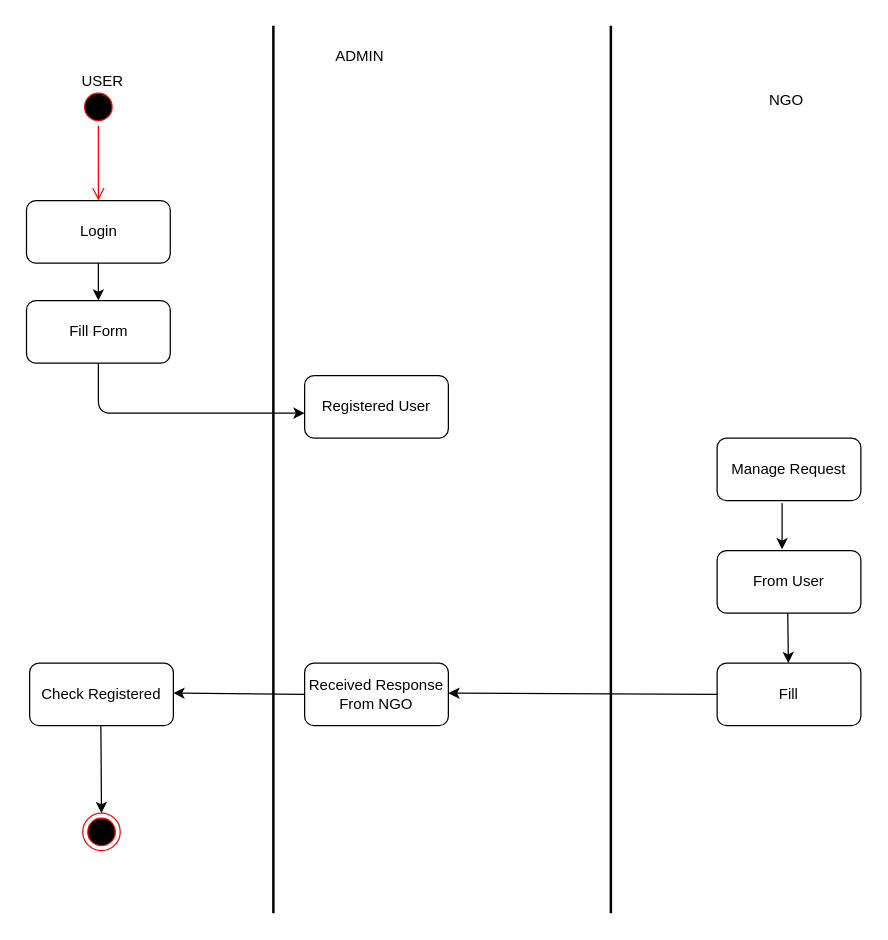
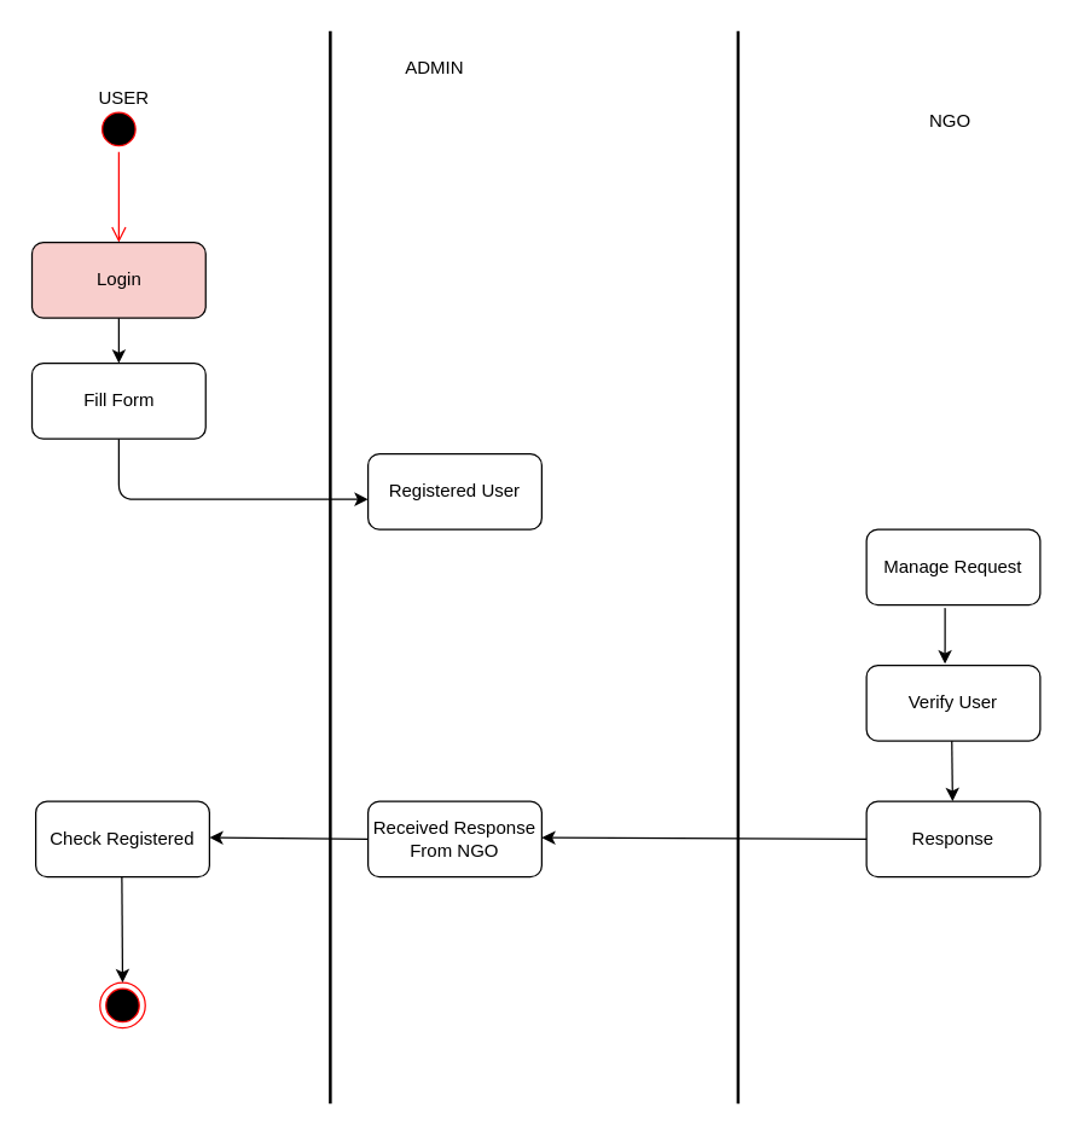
  <mxCell id="0" />
  <mxCell id="1" parent="0" />
  <mxCell id="2" value="" style="ellipse;html=1;shape=startState;fillColor=#000000;strokeColor=#ff0000;" vertex="1" parent="1"><mxGeometry x="63" y="70" width="30" height="30" as="geometry" /></mxCell>
  <mxCell id="3" value="" style="edgeStyle=orthogonalEdgeStyle;html=1;verticalAlign=bottom;endArrow=open;endSize=8;strokeColor=#ff0000;" edge="1" source="2" parent="1"><mxGeometry relative="1" as="geometry"><mxPoint x="78" y="160" as="targetPoint" /><Array as="points"><mxPoint x="78" y="160" /></Array></mxGeometry></mxCell>
  <mxCell id="4" value="USER&lt;br&gt;&lt;br&gt;" style="text;html=1;resizable=0;points=[];autosize=1;align=left;verticalAlign=top;spacingTop=-4;" vertex="1" parent="1"><mxGeometry x="63" y="55" width="50" height="30" as="geometry" /></mxCell>
- <mxCell id="5" value="Login" style="rounded=1;whiteSpace=wrap;html=1;" vertex="1" parent="1"><mxGeometry x="20.5" y="160" width="115" height="50" as="geometry" /></mxCell>
+ <mxCell id="5" value="Login" style="rounded=1;whiteSpace=wrap;html=1;fillColor=#f8cecc;" vertex="1" parent="1"><mxGeometry x="20.5" y="160" width="115" height="50" as="geometry" /></mxCell>
  <mxCell id="6" value="Fill Form" style="rounded=1;whiteSpace=wrap;html=1;" vertex="1" parent="1"><mxGeometry x="20.5" y="240" width="115" height="50" as="geometry" /></mxCell>
  <mxCell id="7" value="" style="endArrow=classic;html=1;" edge="1" parent="1"><mxGeometry width="50" height="50" relative="1" as="geometry"><mxPoint x="78" y="210" as="sourcePoint" /><mxPoint x="78" y="240" as="targetPoint" /></mxGeometry></mxCell>
  <mxCell id="8" value="" style="endArrow=classic;html=1;exitX=0.5;exitY=1;exitDx=0;exitDy=0;" edge="1" parent="1" source="6"><mxGeometry width="50" height="50" relative="1" as="geometry"><mxPoint x="72" y="320" as="sourcePoint" /><mxPoint x="243" y="330" as="targetPoint" /><Array as="points"><mxPoint x="78" y="330" /></Array></mxGeometry></mxCell>
  <mxCell id="9" value="Registered User" style="rounded=1;whiteSpace=wrap;html=1;" vertex="1" parent="1"><mxGeometry x="243" y="300" width="115" height="50" as="geometry" /></mxCell>
  <mxCell id="10" value="Manage Request" style="rounded=1;whiteSpace=wrap;html=1;" vertex="1" parent="1"><mxGeometry x="573" y="350" width="115" height="50" as="geometry" /></mxCell>
- <mxCell id="11" value="From User" style="rounded=1;whiteSpace=wrap;html=1;" vertex="1" parent="1"><mxGeometry x="573" y="440" width="115" height="50" as="geometry" /></mxCell>
+ <mxCell id="11" value="Verify User" style="rounded=1;whiteSpace=wrap;html=1;" vertex="1" parent="1"><mxGeometry x="573" y="440" width="115" height="50" as="geometry" /></mxCell>
  <mxCell id="12" value="" style="endArrow=classic;html=1;entryX=0.452;entryY=-0.02;entryDx=0;entryDy=0;entryPerimeter=0;" edge="1" parent="1" target="11"><mxGeometry width="50" height="50" relative="1" as="geometry"><mxPoint x="625" y="402" as="sourcePoint" /><mxPoint x="600.5" y="465" as="targetPoint" /></mxGeometry></mxCell>
- <mxCell id="13" value="Fill" style="rounded=1;whiteSpace=wrap;html=1;" vertex="1" parent="1"><mxGeometry x="573" y="530" width="115" height="50" as="geometry" /></mxCell>
+ <mxCell id="13" value="Response" style="rounded=1;whiteSpace=wrap;html=1;" vertex="1" parent="1"><mxGeometry x="573" y="530" width="115" height="50" as="geometry" /></mxCell>
  <mxCell id="14" value="Received Response From NGO" style="rounded=1;whiteSpace=wrap;html=1;" vertex="1" parent="1"><mxGeometry x="243" y="530" width="115" height="50" as="geometry" /></mxCell>
  <mxCell id="15" value="Check Registered" style="rounded=1;whiteSpace=wrap;html=1;" vertex="1" parent="1"><mxGeometry x="23" y="530" width="115" height="50" as="geometry" /></mxCell>
  <mxCell id="16" value="" style="endArrow=classic;html=1;exitX=0;exitY=0.5;exitDx=0;exitDy=0;" edge="1" parent="1" source="14"><mxGeometry width="50" height="50" relative="1" as="geometry"><mxPoint x="238" y="554" as="sourcePoint" /><mxPoint x="138" y="554" as="targetPoint" /></mxGeometry></mxCell>
  <mxCell id="17" value="" style="endArrow=classic;html=1;exitX=0;exitY=0.5;exitDx=0;exitDy=0;" edge="1" parent="1" source="13"><mxGeometry width="50" height="50" relative="1" as="geometry"><mxPoint x="438" y="554" as="sourcePoint" /><mxPoint x="358" y="554" as="targetPoint" /></mxGeometry></mxCell>
  <mxCell id="18" value="" style="endArrow=classic;html=1;" edge="1" parent="1"><mxGeometry width="50" height="50" relative="1" as="geometry"><mxPoint x="629.5" y="490" as="sourcePoint" /><mxPoint x="630" y="530" as="targetPoint" /></mxGeometry></mxCell>
  <mxCell id="19" value="" style="ellipse;html=1;shape=endState;fillColor=#000000;strokeColor=#ff0000;" vertex="1" parent="1"><mxGeometry x="65.5" y="650" width="30" height="30" as="geometry" /></mxCell>
  <mxCell id="20" value="" style="endArrow=classic;html=1;entryX=0.5;entryY=0;entryDx=0;entryDy=0;" edge="1" parent="1" target="19"><mxGeometry width="50" height="50" relative="1" as="geometry"><mxPoint x="80" y="580" as="sourcePoint" /><mxPoint x="80" y="630" as="targetPoint" /></mxGeometry></mxCell>
  <mxCell id="21" value="ADMIN" style="text;html=1;resizable=0;points=[];autosize=1;align=left;verticalAlign=top;spacingTop=-4;" vertex="1" parent="1"><mxGeometry x="265.5" y="35" width="50" height="20" as="geometry" /></mxCell>
  <mxCell id="22" value="NGO" style="text;html=1;resizable=0;points=[];autosize=1;align=left;verticalAlign=top;spacingTop=-4;" vertex="1" parent="1"><mxGeometry x="613" y="70" width="40" height="20" as="geometry" /></mxCell>
  <mxCell id="23" value="" style="line;strokeWidth=2;direction=south;html=1;" vertex="1" parent="1"><mxGeometry x="213" y="20" width="10" height="710" as="geometry" /></mxCell>
  <mxCell id="24" value="" style="line;strokeWidth=2;direction=south;html=1;" vertex="1" parent="1"><mxGeometry x="483" y="20" width="10" height="710" as="geometry" /></mxCell>
